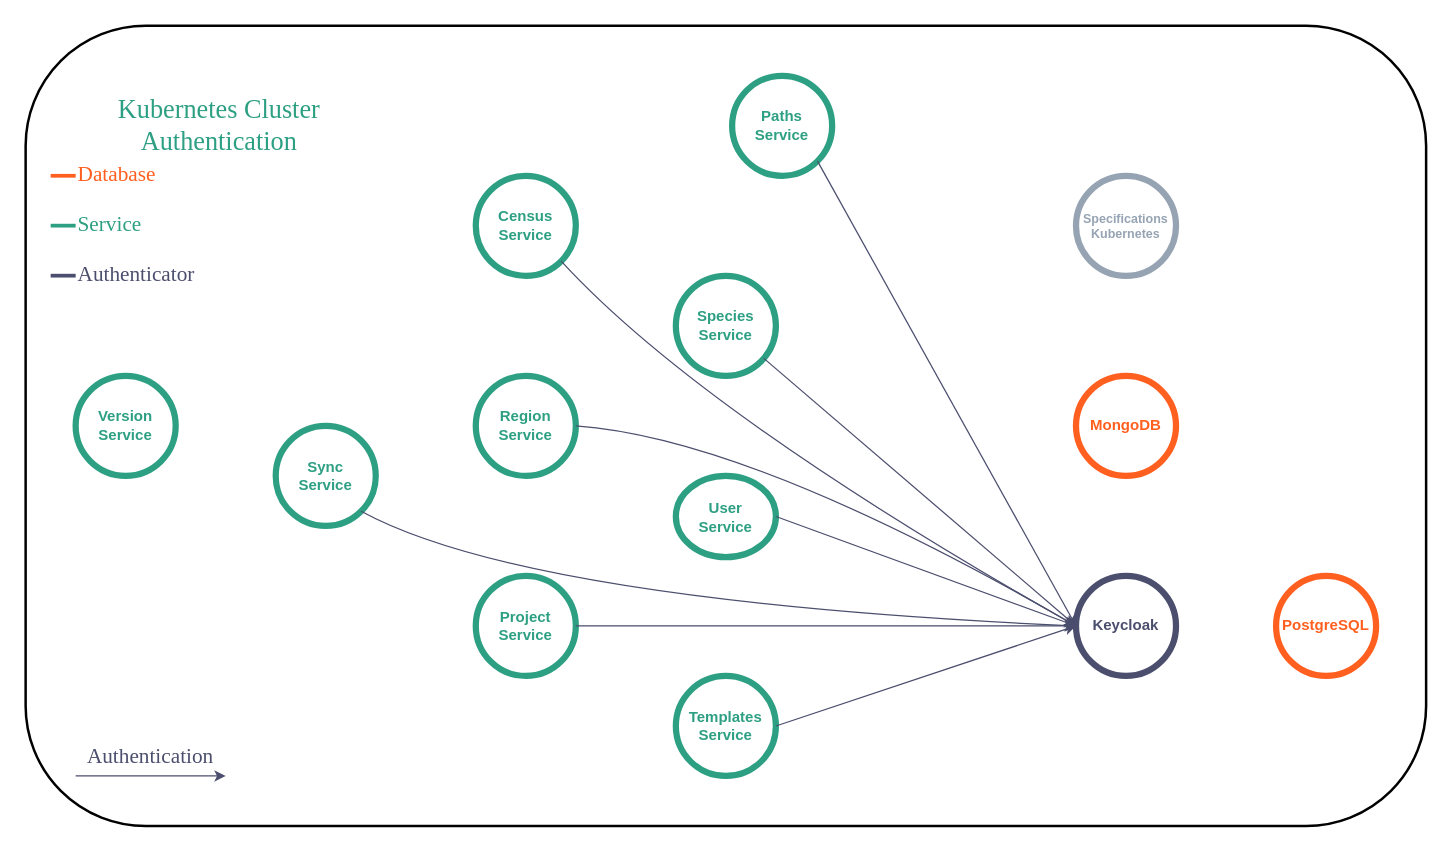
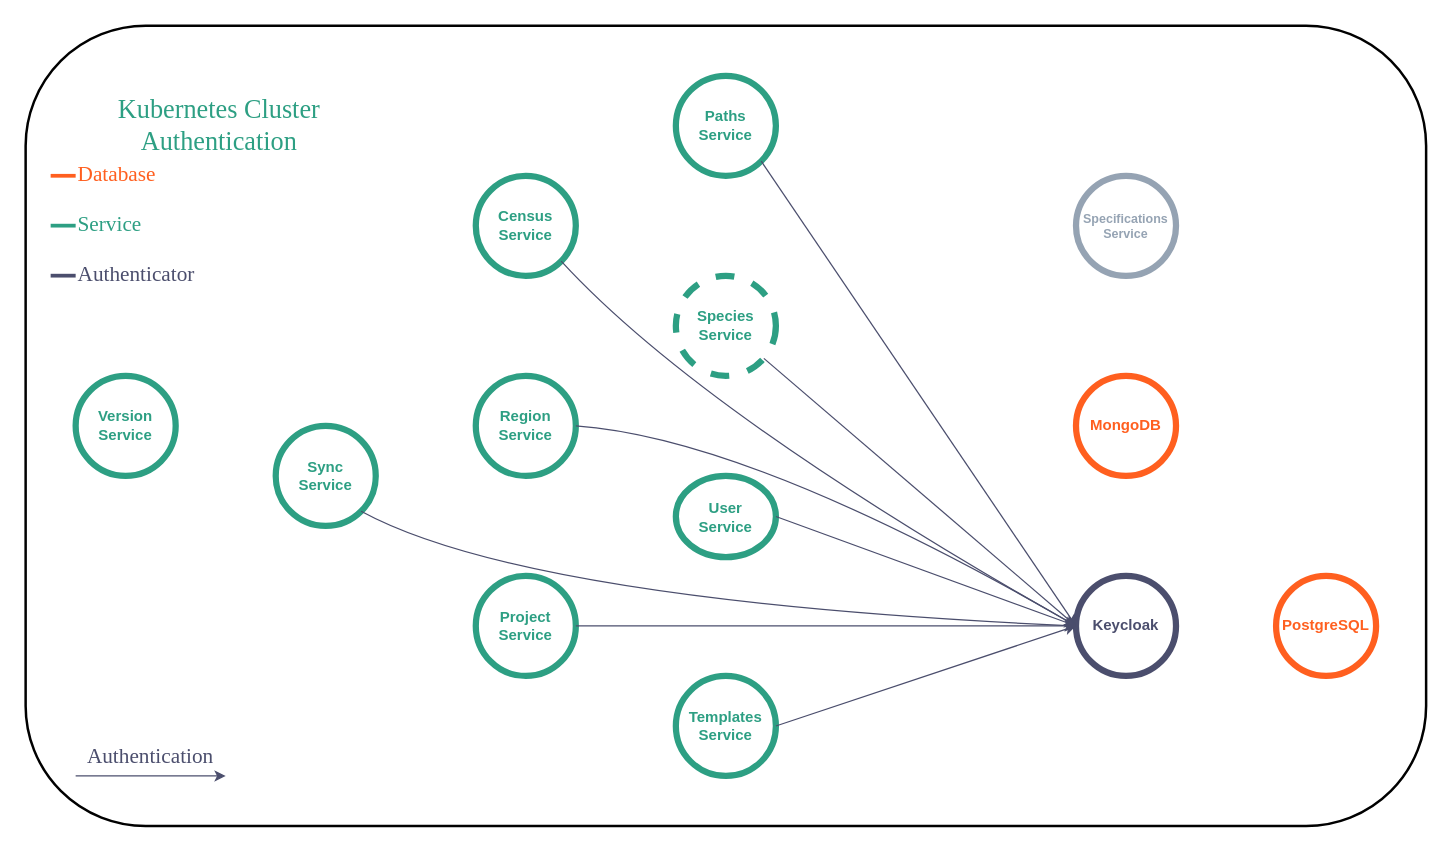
  <mxCell id="0" />
  <mxCell id="1" parent="0" />
  <mxCell id="2" value="" style="rounded=1;whiteSpace=wrap;html=1;fillColor=none;strokeWidth=2;connectable=0;allowArrows=0;" parent="1" vertex="1"><mxGeometry x="20" y="20" width="1120" height="640" as="geometry" /></mxCell>
  <mxCell id="3" value="&lt;font color=&quot;#2d9f83&quot;&gt;&lt;span style=&quot;font-size: 21px&quot;&gt;Kubernetes Cluster&lt;/span&gt;&lt;br&gt;&lt;span style=&quot;font-size: 21px&quot;&gt;Authentication&lt;/span&gt;&lt;br&gt;&lt;/font&gt;" style="text;html=1;strokeColor=none;fillColor=none;align=center;verticalAlign=middle;whiteSpace=wrap;rounded=0;strokeWidth=2;fontFamily=Comfortaa;fontSource=https%3A%2F%2Ffonts.googleapis.com%2Fcss%3Ffamily%3DComfortaa;" parent="1" vertex="1"><mxGeometry x="60" y="60" width="230" height="80" as="geometry" /></mxCell>
  <mxCell id="4" value="&lt;b&gt;Region&lt;br&gt;Service&lt;/b&gt;" style="ellipse;whiteSpace=wrap;html=1;aspect=fixed;strokeWidth=5;fillColor=none;fontColor=#2D9F83;strokeColor=#2D9F83;" parent="1" vertex="1"><mxGeometry x="380" y="300" width="80" height="80" as="geometry" /></mxCell>
  <mxCell id="5" value="&lt;b&gt;Census Service&lt;/b&gt;" style="ellipse;whiteSpace=wrap;html=1;aspect=fixed;strokeWidth=5;fillColor=none;fontColor=#2D9F83;strokeColor=#2D9F83;" parent="1" vertex="1"><mxGeometry x="380" y="140" width="80" height="80" as="geometry" /></mxCell>
- <mxCell id="6" value="&lt;b&gt;Species Service&lt;/b&gt;" style="ellipse;whiteSpace=wrap;html=1;aspect=fixed;strokeWidth=5;fillColor=none;fontColor=#2D9F83;strokeColor=#2D9F83;" parent="1" vertex="1"><mxGeometry x="540" y="220" width="80" height="80" as="geometry" /></mxCell>
+ <mxCell id="6" value="&lt;b&gt;Species Service&lt;/b&gt;" style="ellipse;whiteSpace=wrap;html=1;aspect=fixed;strokeWidth=5;fillColor=none;fontColor=#2D9F83;strokeColor=#2D9F83;dashed=1;" parent="1" vertex="1"><mxGeometry x="540" y="220" width="80" height="80" as="geometry" /></mxCell>
  <mxCell id="7" value="&lt;b&gt;Sync&lt;br&gt;Service&lt;/b&gt;" style="ellipse;whiteSpace=wrap;html=1;aspect=fixed;strokeWidth=5;fillColor=none;fontColor=#2D9F83;strokeColor=#2D9F83;" parent="1" vertex="1"><mxGeometry x="220" y="340" width="80" height="80" as="geometry" /></mxCell>
  <mxCell id="8" value="&lt;b&gt;Templates Service&lt;/b&gt;" style="ellipse;whiteSpace=wrap;html=1;aspect=fixed;strokeWidth=5;fillColor=none;fontColor=#2D9F83;strokeColor=#2D9F83;" parent="1" vertex="1"><mxGeometry x="540" y="540" width="80" height="80" as="geometry" /></mxCell>
  <mxCell id="9" value="&lt;b&gt;Project Service&lt;/b&gt;" style="ellipse;whiteSpace=wrap;html=1;aspect=fixed;strokeWidth=5;fillColor=none;fontColor=#2D9F83;strokeColor=#2D9F83;" parent="1" vertex="1"><mxGeometry x="380" y="460" width="80" height="80" as="geometry" /></mxCell>
- <mxCell id="10" value="&lt;b&gt;Paths Service&lt;/b&gt;" style="ellipse;whiteSpace=wrap;html=1;aspect=fixed;strokeWidth=5;fillColor=none;fontColor=#2D9F83;strokeColor=#2D9F83;" parent="1" vertex="1"><mxGeometry x="585" y="60" width="80" height="80" as="geometry" /></mxCell>
+ <mxCell id="10" value="&lt;b&gt;Paths Service&lt;/b&gt;" style="ellipse;whiteSpace=wrap;html=1;aspect=fixed;strokeWidth=5;fillColor=none;fontColor=#2D9F83;strokeColor=#2D9F83;" parent="1" vertex="1"><mxGeometry x="540" y="60" width="80" height="80" as="geometry" /></mxCell>
  <mxCell id="11" value="&lt;b&gt;User&lt;br&gt;Service&lt;br&gt;&lt;/b&gt;" style="ellipse;whiteSpace=wrap;html=1;aspect=fixed;strokeWidth=5;fillColor=none;fontColor=#2D9F83;strokeColor=#2D9F83;" parent="1" vertex="1"><mxGeometry x="540" y="380" width="80" height="65" as="geometry" /></mxCell>
  <mxCell id="12" value="&lt;b&gt;Version&lt;br&gt;Service&lt;br&gt;&lt;/b&gt;" style="ellipse;whiteSpace=wrap;html=1;aspect=fixed;strokeWidth=5;fillColor=none;fontColor=#2D9F83;strokeColor=#2D9F83;" parent="1" vertex="1"><mxGeometry x="60" y="300" width="80" height="80" as="geometry" /></mxCell>
  <mxCell id="13" value="&lt;b&gt;Keycloak&lt;/b&gt;" style="ellipse;whiteSpace=wrap;html=1;aspect=fixed;strokeWidth=5;fillColor=none;strokeColor=#4B4E6D;fontColor=#4B4E6D;" parent="1" vertex="1"><mxGeometry x="860" y="460" width="80" height="80" as="geometry" /></mxCell>
  <mxCell id="14" value="&lt;b&gt;MongoDB&lt;/b&gt;" style="ellipse;whiteSpace=wrap;html=1;aspect=fixed;strokeWidth=5;fillColor=none;fontColor=#FF5F1F;strokeColor=#FF5F1F;" parent="1" vertex="1"><mxGeometry x="860" y="300" width="80" height="80" as="geometry" /></mxCell>
  <mxCell id="15" value="&lt;b&gt;PostgreSQL&lt;/b&gt;" style="ellipse;whiteSpace=wrap;html=1;aspect=fixed;strokeWidth=5;fillColor=none;strokeColor=#FF5F1F;fontColor=#FF5F1F;" parent="1" vertex="1"><mxGeometry x="1020" y="460" width="80" height="80" as="geometry" /></mxCell>
- <mxCell id="16" value="&lt;b style=&quot;font-size: 10px;&quot;&gt;Specifications&lt;br style=&quot;font-size: 10px;&quot;&gt;Kubernetes&lt;br style=&quot;font-size: 10px;&quot;&gt;&lt;/b&gt;" style="ellipse;whiteSpace=wrap;html=1;aspect=fixed;strokeWidth=5;fillColor=none;fontSize=10;fontColor=#95A3B3;strokeColor=#95A3B3;" parent="1" vertex="1"><mxGeometry x="860" y="140" width="80" height="80" as="geometry" /></mxCell>
+ <mxCell id="16" value="&lt;b style=&quot;font-size: 10px;&quot;&gt;Specifications&lt;br style=&quot;font-size: 10px;&quot;&gt;Service&lt;br style=&quot;font-size: 10px;&quot;&gt;&lt;/b&gt;" style="ellipse;whiteSpace=wrap;html=1;aspect=fixed;strokeWidth=5;fillColor=none;fontSize=10;fontColor=#95A3B3;strokeColor=#95A3B3;" parent="1" vertex="1"><mxGeometry x="860" y="140" width="80" height="80" as="geometry" /></mxCell>
  <mxCell id="17" value="" style="endArrow=classic;html=1;fontSize=10;entryX=0;entryY=0.5;entryDx=0;entryDy=0;exitX=1;exitY=0;exitDx=0;exitDy=0;strokeColor=none;curved=1;" parent="1" source="7" target="5" edge="1"><mxGeometry width="50" height="50" relative="1" as="geometry"><mxPoint x="340" y="290" as="sourcePoint" /><mxPoint x="390" y="240" as="targetPoint" /></mxGeometry></mxCell>
  <mxCell id="18" value="" style="endArrow=classic;html=1;fontSize=10;exitX=1;exitY=0.5;exitDx=0;exitDy=0;entryX=0;entryY=0.5;entryDx=0;entryDy=0;strokeColor=#4B4E6D;curved=1;" parent="1" source="11" target="13" edge="1"><mxGeometry width="50" height="50" relative="1" as="geometry"><mxPoint x="630" y="420" as="sourcePoint" /><mxPoint x="860" y="340" as="targetPoint" /></mxGeometry></mxCell>
  <mxCell id="19" value="" style="endArrow=classic;html=1;fontSize=10;exitX=1;exitY=1;exitDx=0;exitDy=0;strokeColor=#4B4E6D;" parent="1" edge="1"><mxGeometry width="50" height="50" relative="1" as="geometry"><mxPoint x="60.004" y="620.004" as="sourcePoint" /><mxPoint x="180" y="620" as="targetPoint" /></mxGeometry></mxCell>
  <mxCell id="20" value="&lt;font style=&quot;font-size: 17px&quot;&gt;Authentication&lt;br style=&quot;font-size: 17px&quot;&gt;&lt;/font&gt;" style="text;html=1;strokeColor=none;fillColor=none;align=center;verticalAlign=middle;whiteSpace=wrap;rounded=0;strokeWidth=2;fontFamily=Comfortaa;fontSource=https%3A%2F%2Ffonts.googleapis.com%2Fcss%3Ffamily%3DComfortaa;fontSize=17;fontColor=#4B4E6D;" parent="1" vertex="1"><mxGeometry x="50" y="590" width="140" height="30" as="geometry" /></mxCell>
  <mxCell id="21" value="" style="endArrow=classic;html=1;fontSize=10;exitX=1;exitY=0.5;exitDx=0;exitDy=0;entryX=0;entryY=0.5;entryDx=0;entryDy=0;strokeColor=#4B4E6D;curved=1;" parent="1" source="8" target="13" edge="1"><mxGeometry width="50" height="50" relative="1" as="geometry"><mxPoint x="630" y="430" as="sourcePoint" /><mxPoint x="870" y="510" as="targetPoint" /></mxGeometry></mxCell>
  <mxCell id="22" value="" style="endArrow=classic;html=1;fontSize=10;exitX=1;exitY=0.5;exitDx=0;exitDy=0;strokeColor=#4B4E6D;entryX=0;entryY=0.5;entryDx=0;entryDy=0;curved=1;" parent="1" source="9" target="13" edge="1"><mxGeometry width="50" height="50" relative="1" as="geometry"><mxPoint x="640" y="440" as="sourcePoint" /><mxPoint x="860" y="500" as="targetPoint" /></mxGeometry></mxCell>
  <mxCell id="23" value="" style="endArrow=none;html=1;fontSize=10;entryX=0;entryY=0.5;entryDx=0;entryDy=0;strokeColor=#4B4E6D;curved=1;" parent="1" source="6" target="13" edge="1"><mxGeometry width="50" height="50" relative="1" as="geometry"><mxPoint x="650" y="450" as="sourcePoint" /><mxPoint x="890" y="530" as="targetPoint" /></mxGeometry></mxCell>
  <mxCell id="24" value="" style="endArrow=classic;html=1;fontSize=10;exitX=1;exitY=1;exitDx=0;exitDy=0;entryX=0;entryY=0.5;entryDx=0;entryDy=0;strokeColor=#4B4E6D;curved=1;" parent="1" source="10" target="13" edge="1"><mxGeometry width="50" height="50" relative="1" as="geometry"><mxPoint x="660" y="460" as="sourcePoint" /><mxPoint x="900" y="540" as="targetPoint" /></mxGeometry></mxCell>
  <mxCell id="25" value="" style="endArrow=classic;html=1;fontSize=10;exitX=1;exitY=0.5;exitDx=0;exitDy=0;entryX=0;entryY=0.5;entryDx=0;entryDy=0;strokeColor=#4B4E6D;curved=1;" parent="1" source="4" target="13" edge="1"><mxGeometry width="50" height="50" relative="1" as="geometry"><mxPoint x="630" y="430" as="sourcePoint" /><mxPoint x="870" y="510" as="targetPoint" /><Array as="points"><mxPoint x="600" y="350" /></Array></mxGeometry></mxCell>
  <mxCell id="26" value="" style="endArrow=classic;html=1;fontSize=10;exitX=1;exitY=1;exitDx=0;exitDy=0;entryX=0;entryY=0.5;entryDx=0;entryDy=0;strokeColor=#4B4E6D;curved=1;" parent="1" source="7" target="13" edge="1"><mxGeometry width="50" height="50" relative="1" as="geometry"><mxPoint x="630" y="430" as="sourcePoint" /><mxPoint x="870" y="510" as="targetPoint" /><Array as="points"><mxPoint x="420" y="480" /></Array></mxGeometry></mxCell>
  <mxCell id="27" value="" style="endArrow=classic;html=1;fontSize=10;exitX=1;exitY=1;exitDx=0;exitDy=0;strokeColor=#4B4E6D;curved=1;entryX=0;entryY=0.5;entryDx=0;entryDy=0;" parent="1" source="5" target="13" edge="1"><mxGeometry width="50" height="50" relative="1" as="geometry"><mxPoint x="640" y="440" as="sourcePoint" /><mxPoint x="860" y="500" as="targetPoint" /><Array as="points"><mxPoint x="560" y="330" /></Array></mxGeometry></mxCell>
  <mxCell id="28" value="Database" style="text;html=1;strokeColor=none;fillColor=none;align=left;verticalAlign=middle;whiteSpace=wrap;rounded=0;labelBackgroundColor=none;comic=0;sketch=0;fontFamily=Comfortaa;fontSource=https%3A%2F%2Ffonts.googleapis.com%2Fcss%3Ffamily%3DComfortaa;fontSize=17;fontColor=#FF5F1F;" vertex="1" parent="1"><mxGeometry x="60" y="130" width="100" height="20" as="geometry" /></mxCell>
  <mxCell id="29" value="" style="endArrow=none;html=1;fontFamily=Comfortaa;fontSource=https%3A%2F%2Ffonts.googleapis.com%2Fcss%3Ffamily%3DComfortaa;fontSize=23;fontColor=#FF5F1F;strokeWidth=3;entryX=0;entryY=1;entryDx=0;entryDy=0;strokeColor=#FF5F1F;" edge="1" parent="1"><mxGeometry width="50" height="50" relative="1" as="geometry"><mxPoint x="40" y="140" as="sourcePoint" /><mxPoint x="60" y="140" as="targetPoint" /></mxGeometry></mxCell>
  <mxCell id="30" value="Service" style="text;html=1;strokeColor=none;fillColor=none;align=left;verticalAlign=middle;whiteSpace=wrap;rounded=0;labelBackgroundColor=none;comic=0;sketch=0;fontFamily=Comfortaa;fontSource=https%3A%2F%2Ffonts.googleapis.com%2Fcss%3Ffamily%3DComfortaa;fontSize=17;fontColor=#2D9F83;" vertex="1" parent="1"><mxGeometry x="60" y="170" width="100" height="20" as="geometry" /></mxCell>
  <mxCell id="31" value="" style="endArrow=none;html=1;fontFamily=Comfortaa;fontSource=https%3A%2F%2Ffonts.googleapis.com%2Fcss%3Ffamily%3DComfortaa;fontSize=23;strokeWidth=3;entryX=0;entryY=1;entryDx=0;entryDy=0;fontColor=#2D9F83;strokeColor=#2D9F83;" edge="1" parent="1"><mxGeometry width="50" height="50" relative="1" as="geometry"><mxPoint x="40" y="179.88" as="sourcePoint" /><mxPoint x="60" y="179.88" as="targetPoint" /><Array as="points"><mxPoint x="40" y="180.12" /></Array></mxGeometry></mxCell>
  <mxCell id="32" value="&lt;font color=&quot;#4b4e6d&quot; style=&quot;font-size: 17px;&quot;&gt;Authenticator&lt;/font&gt;" style="text;html=1;strokeColor=none;fillColor=none;align=left;verticalAlign=middle;whiteSpace=wrap;rounded=0;labelBackgroundColor=none;comic=0;sketch=0;fontFamily=Comfortaa;fontSource=https%3A%2F%2Ffonts.googleapis.com%2Fcss%3Ffamily%3DComfortaa;fontSize=17;fontColor=#2D9F83;" vertex="1" parent="1"><mxGeometry x="60" y="210" width="130" height="20" as="geometry" /></mxCell>
  <mxCell id="33" value="" style="endArrow=none;html=1;fontFamily=Comfortaa;fontSource=https%3A%2F%2Ffonts.googleapis.com%2Fcss%3Ffamily%3DComfortaa;fontSize=23;strokeWidth=3;entryX=0;entryY=1;entryDx=0;entryDy=0;fontColor=#2D9F83;strokeColor=#4B4E6D;" edge="1" parent="1"><mxGeometry width="50" height="50" relative="1" as="geometry"><mxPoint x="40" y="219.88" as="sourcePoint" /><mxPoint x="60" y="219.88" as="targetPoint" /><Array as="points"><mxPoint x="40" y="220.12" /></Array></mxGeometry></mxCell>
